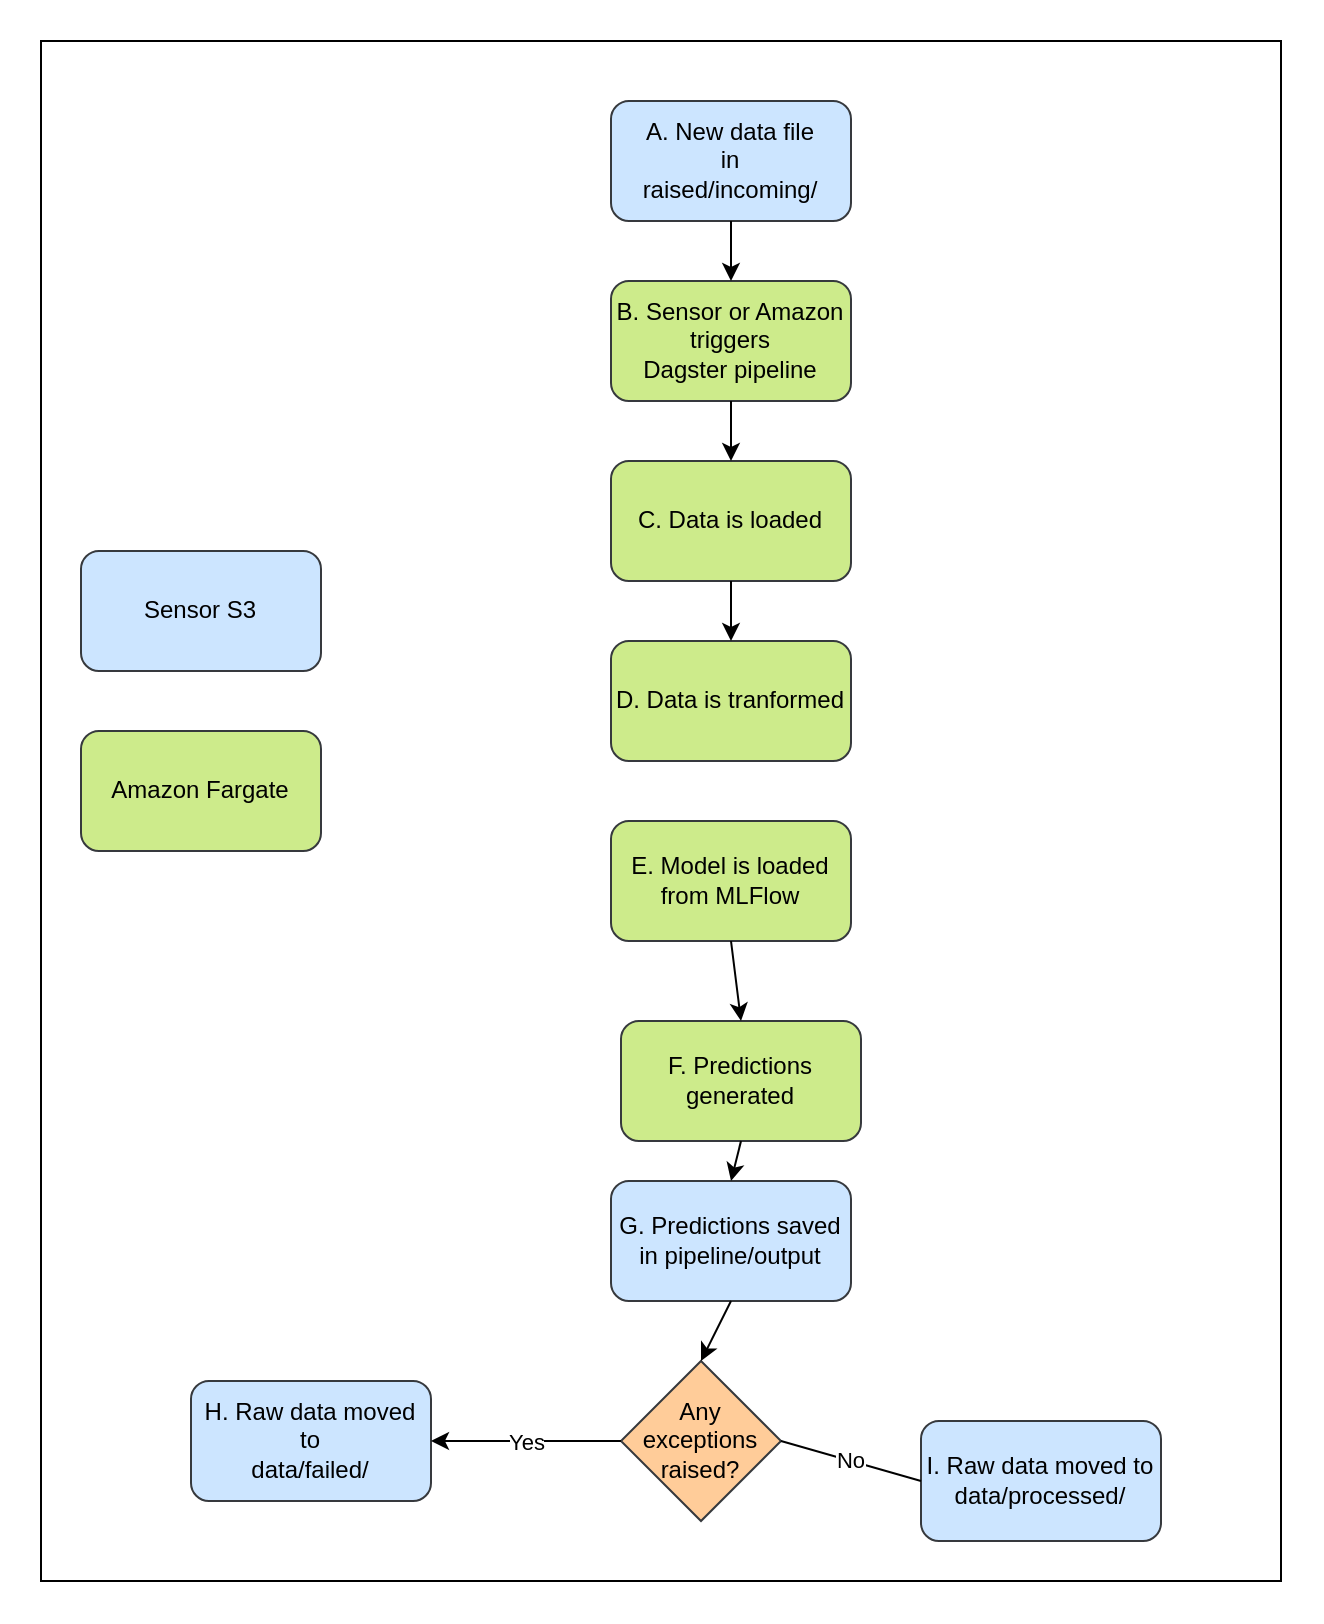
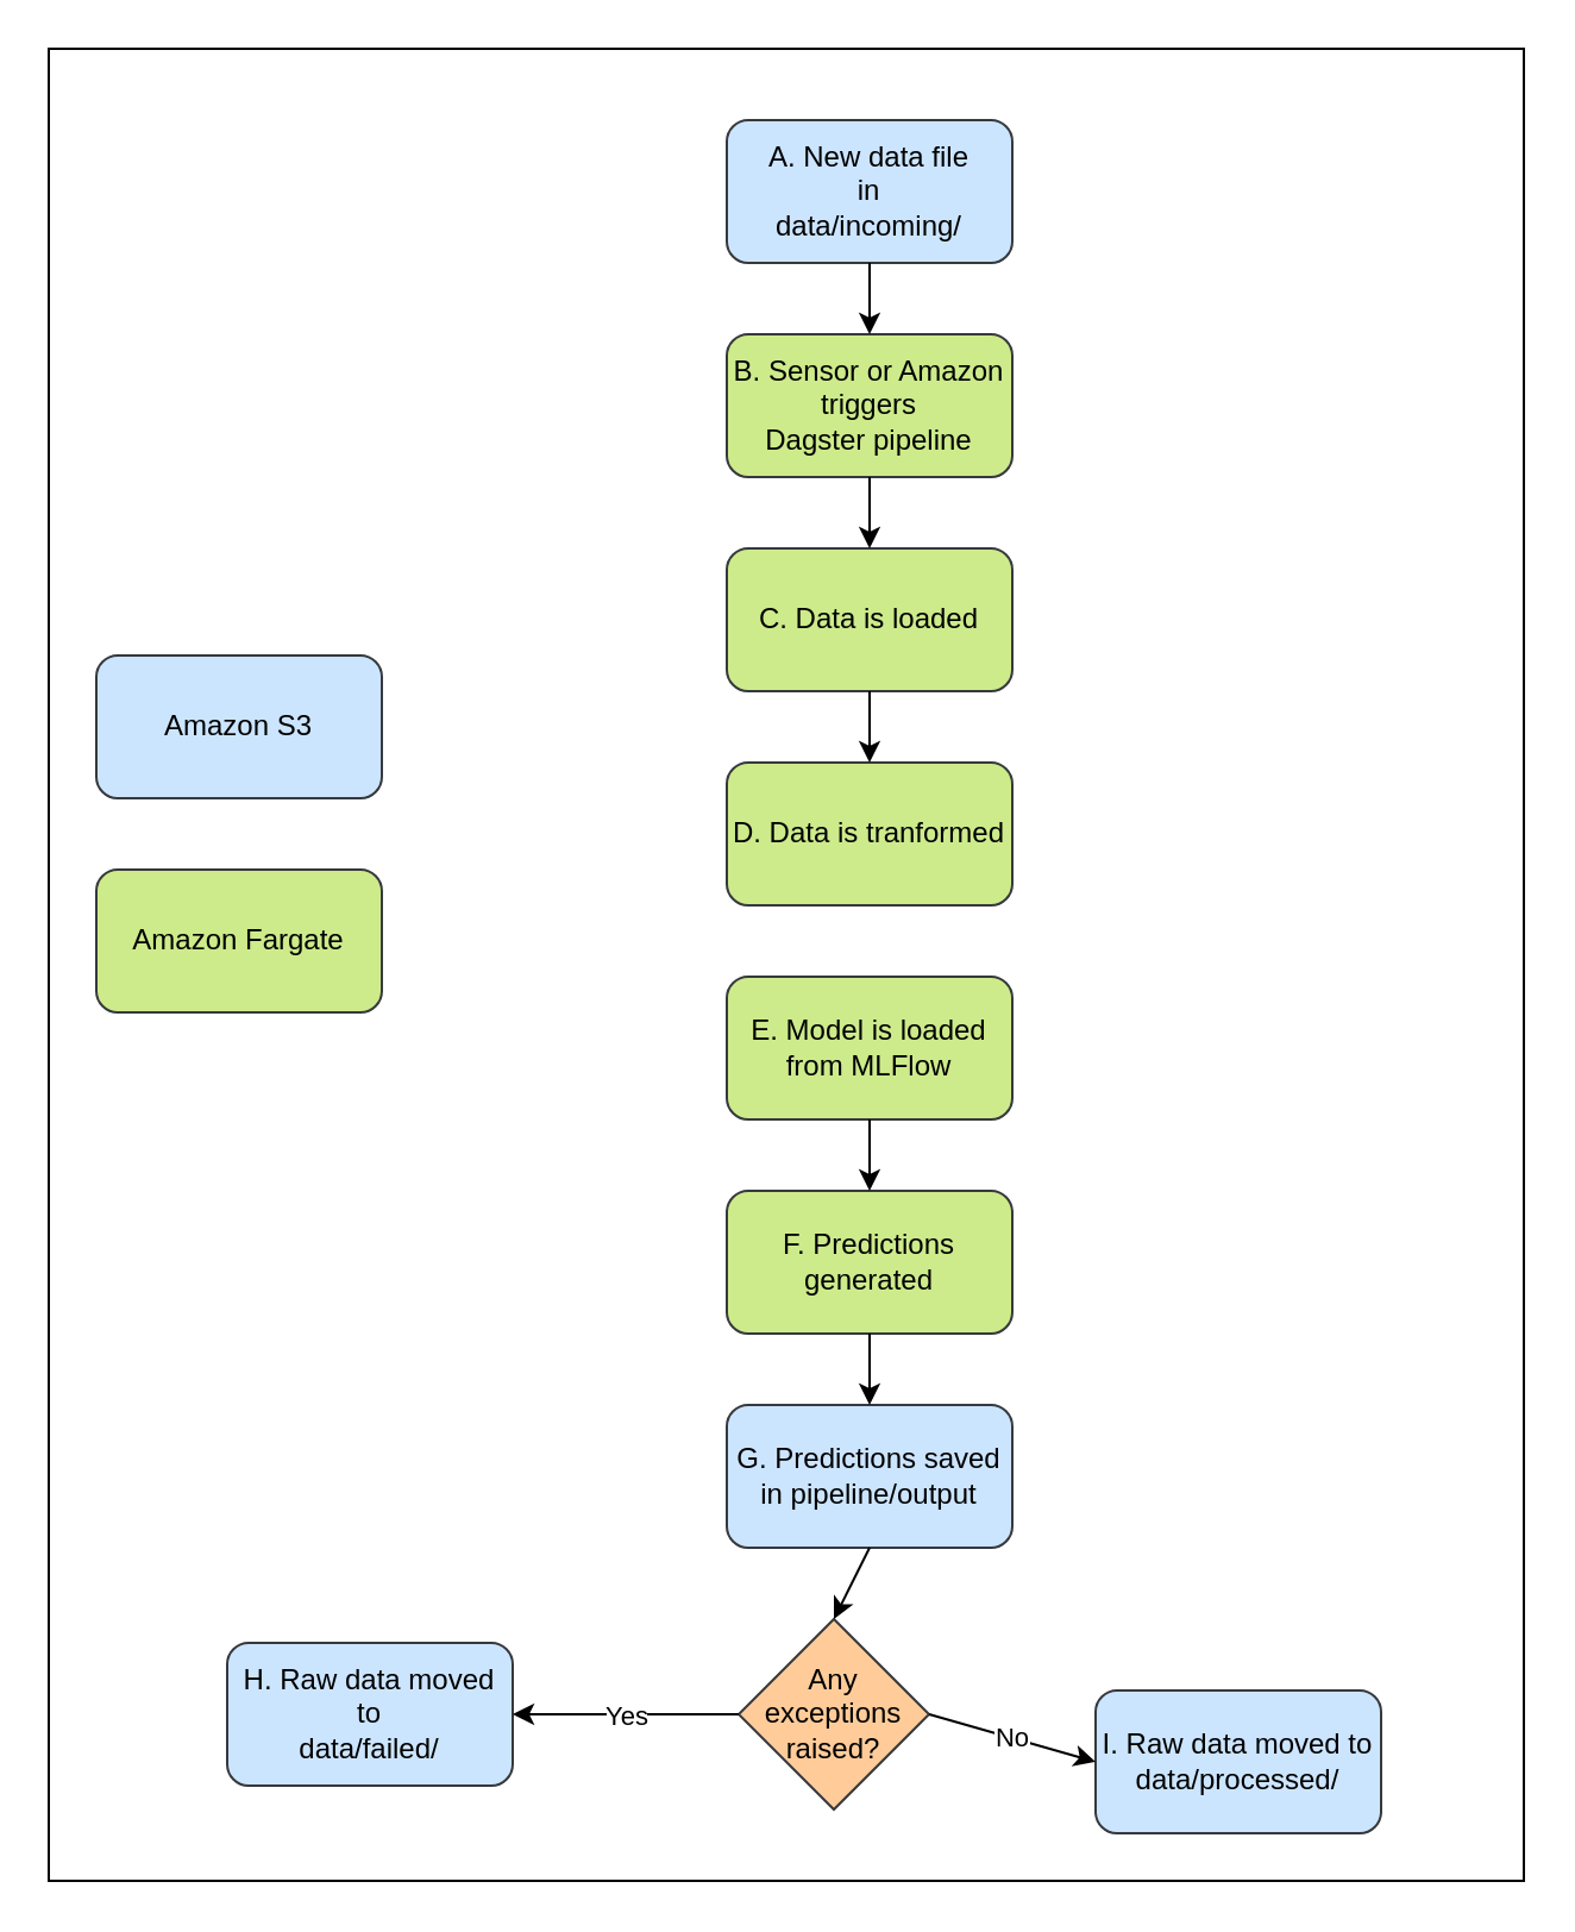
  <mxCell id="0" />
  <mxCell id="1" parent="0" />
  <mxCell id="2" value="" style="rounded=0;whiteSpace=wrap;html=1;" vertex="1" parent="1"><mxGeometry x="20" y="20" width="620" height="770" as="geometry" /></mxCell>
- <mxCell id="3" value="A. New data file&lt;div&gt;in&lt;/div&gt;&lt;div&gt;raised/incoming/&lt;/div&gt;" style="rounded=1;whiteSpace=wrap;html=1;fillColor=#cce5ff;strokeColor=#36393d;" vertex="1" parent="1"><mxGeometry x="305" y="50" width="120" height="60" as="geometry" /></mxCell>
+ <mxCell id="3" value="A. New data file&lt;div&gt;in&lt;/div&gt;&lt;div&gt;data/incoming/&lt;/div&gt;" style="rounded=1;whiteSpace=wrap;html=1;fillColor=#cce5ff;strokeColor=#36393d;" vertex="1" parent="1"><mxGeometry x="305" y="50" width="120" height="60" as="geometry" /></mxCell>
  <mxCell id="4" value="B. Sensor or Amazon&lt;div&gt;triggers&lt;/div&gt;&lt;div&gt;Dagster pipeline&lt;/div&gt;" style="rounded=1;whiteSpace=wrap;html=1;fillColor=#cdeb8b;strokeColor=#36393d;" vertex="1" parent="1"><mxGeometry x="305" y="140" width="120" height="60" as="geometry" /></mxCell>
  <mxCell id="5" value="C. Data is loaded" style="rounded=1;whiteSpace=wrap;html=1;fillColor=#cdeb8b;strokeColor=#36393d;" vertex="1" parent="1"><mxGeometry x="305" y="230" width="120" height="60" as="geometry" /></mxCell>
  <mxCell id="6" value="D. Data is tranformed" style="rounded=1;whiteSpace=wrap;html=1;fillColor=#cdeb8b;strokeColor=#36393d;" vertex="1" parent="1"><mxGeometry x="305" y="320" width="120" height="60" as="geometry" /></mxCell>
  <mxCell id="7" value="E. Model is loaded from MLFlow" style="rounded=1;whiteSpace=wrap;html=1;fillColor=#cdeb8b;strokeColor=#36393d;" vertex="1" parent="1"><mxGeometry x="305" y="410" width="120" height="60" as="geometry" /></mxCell>
- <mxCell id="8" value="F. Predictions generated" style="rounded=1;whiteSpace=wrap;html=1;fillColor=#cdeb8b;strokeColor=#36393d;" vertex="1" parent="1"><mxGeometry x="310" y="510" width="120" height="60" as="geometry" /></mxCell>
+ <mxCell id="8" value="F. Predictions generated" style="rounded=1;whiteSpace=wrap;html=1;fillColor=#cdeb8b;strokeColor=#36393d;" vertex="1" parent="1"><mxGeometry x="305" y="500" width="120" height="60" as="geometry" /></mxCell>
  <mxCell id="9" value="Any exceptions raised?" style="rhombus;whiteSpace=wrap;html=1;fillColor=#ffcc99;strokeColor=#36393d;" vertex="1" parent="1"><mxGeometry x="310" y="680" width="80" height="80" as="geometry" /></mxCell>
  <mxCell id="10" value="H. Raw data moved to&lt;div&gt;data/failed/&lt;/div&gt;" style="rounded=1;whiteSpace=wrap;html=1;fillColor=#cce5ff;strokeColor=#36393d;" vertex="1" parent="1"><mxGeometry x="95" y="690" width="120" height="60" as="geometry" /></mxCell>
  <mxCell id="11" value="I. Raw data moved to&lt;div&gt;data/processed/&lt;/div&gt;" style="rounded=1;whiteSpace=wrap;html=1;fillColor=#cce5ff;strokeColor=#36393d;" vertex="1" parent="1"><mxGeometry x="460" y="710" width="120" height="60" as="geometry" /></mxCell>
  <mxCell id="12" value="G. Predictions saved in pipeline/output" style="rounded=1;whiteSpace=wrap;html=1;fillColor=#cce5ff;strokeColor=#36393d;" vertex="1" parent="1"><mxGeometry x="305" y="590" width="120" height="60" as="geometry" /></mxCell>
  <mxCell id="13" value="" style="endArrow=classic;html=1;rounded=0;exitX=0.5;exitY=1;exitDx=0;exitDy=0;entryX=0.5;entryY=0;entryDx=0;entryDy=0;" edge="1" parent="1" source="3" target="4"><mxGeometry width="50" height="50" relative="1" as="geometry"><mxPoint x="370" y="610" as="sourcePoint" /><mxPoint x="420" y="560" as="targetPoint" /></mxGeometry></mxCell>
  <mxCell id="14" value="" style="endArrow=classic;html=1;rounded=0;exitX=0.5;exitY=1;exitDx=0;exitDy=0;entryX=0.5;entryY=0;entryDx=0;entryDy=0;" edge="1" parent="1" source="4" target="5"><mxGeometry width="50" height="50" relative="1" as="geometry"><mxPoint x="375" y="120" as="sourcePoint" /><mxPoint x="375" y="150" as="targetPoint" /></mxGeometry></mxCell>
  <mxCell id="15" value="" style="endArrow=classic;html=1;rounded=0;entryX=0.5;entryY=0;entryDx=0;entryDy=0;exitX=0.5;exitY=1;exitDx=0;exitDy=0;" edge="1" parent="1" source="5" target="6"><mxGeometry width="50" height="50" relative="1" as="geometry"><mxPoint x="360" y="300" as="sourcePoint" /><mxPoint x="420" y="200" as="targetPoint" /></mxGeometry></mxCell>
  <mxCell id="16" value="" style="endArrow=classic;html=1;rounded=0;entryX=0.5;entryY=0;entryDx=0;entryDy=0;exitX=0.5;exitY=1;exitDx=0;exitDy=0;" edge="1" parent="1" source="7" target="8"><mxGeometry width="50" height="50" relative="1" as="geometry"><mxPoint x="370" y="470" as="sourcePoint" /><mxPoint x="420" y="420" as="targetPoint" /></mxGeometry></mxCell>
  <mxCell id="17" value="" style="endArrow=classic;html=1;rounded=0;exitX=0.5;exitY=1;exitDx=0;exitDy=0;entryX=0.5;entryY=0;entryDx=0;entryDy=0;" edge="1" parent="1" source="12" target="9"><mxGeometry width="50" height="50" relative="1" as="geometry"><mxPoint x="370" y="610" as="sourcePoint" /><mxPoint x="420" y="560" as="targetPoint" /></mxGeometry></mxCell>
  <mxCell id="18" value="" style="endArrow=classic;html=1;rounded=0;exitX=0;exitY=0.5;exitDx=0;exitDy=0;" edge="1" parent="1" source="9" target="10"><mxGeometry relative="1" as="geometry"><mxPoint x="340" y="580" as="sourcePoint" /><mxPoint x="440" y="580" as="targetPoint" /></mxGeometry></mxCell>
  <mxCell id="19" value="Yes" style="edgeLabel;resizable=0;html=1;;align=center;verticalAlign=middle;" connectable="0" vertex="1" parent="18"><mxGeometry relative="1" as="geometry" /></mxCell>
- <mxCell id="20" value="" style="endArrow=none;html=1;rounded=0;exitX=1;exitY=0.5;exitDx=0;exitDy=0;entryX=0;entryY=0.5;entryDx=0;entryDy=0;" edge="1" parent="1" source="9" target="11"><mxGeometry relative="1" as="geometry"><mxPoint x="340" y="580" as="sourcePoint" /><mxPoint x="440" y="580" as="targetPoint" /></mxGeometry></mxCell>
+ <mxCell id="20" value="" style="endArrow=classic;html=1;rounded=0;exitX=1;exitY=0.5;exitDx=0;exitDy=0;entryX=0;entryY=0.5;entryDx=0;entryDy=0;" edge="1" parent="1" source="9" target="11"><mxGeometry relative="1" as="geometry"><mxPoint x="340" y="580" as="sourcePoint" /><mxPoint x="440" y="580" as="targetPoint" /></mxGeometry></mxCell>
  <mxCell id="21" value="No" style="edgeLabel;resizable=0;html=1;;align=center;verticalAlign=middle;" connectable="0" vertex="1" parent="20"><mxGeometry relative="1" as="geometry" /></mxCell>
  <mxCell id="22" value="" style="endArrow=classic;html=1;rounded=0;exitX=0.5;exitY=1;exitDx=0;exitDy=0;entryX=0.5;entryY=0;entryDx=0;entryDy=0;" edge="1" parent="1" source="8"><mxGeometry width="50" height="50" relative="1" as="geometry"><mxPoint x="370" y="520" as="sourcePoint" /><mxPoint x="365" y="590" as="targetPoint" /></mxGeometry></mxCell>
- <mxCell id="23" value="Sensor S3" style="rounded=1;whiteSpace=wrap;html=1;fillColor=#cce5ff;strokeColor=#36393d;" vertex="1" parent="1"><mxGeometry x="40" y="275" width="120" height="60" as="geometry" /></mxCell>
+ <mxCell id="23" value="Amazon S3" style="rounded=1;whiteSpace=wrap;html=1;fillColor=#cce5ff;strokeColor=#36393d;" vertex="1" parent="1"><mxGeometry x="40" y="275" width="120" height="60" as="geometry" /></mxCell>
  <mxCell id="24" value="Amazon Fargate" style="rounded=1;whiteSpace=wrap;html=1;fillColor=#cdeb8b;strokeColor=#36393d;" vertex="1" parent="1"><mxGeometry x="40" y="365" width="120" height="60" as="geometry" /></mxCell>
